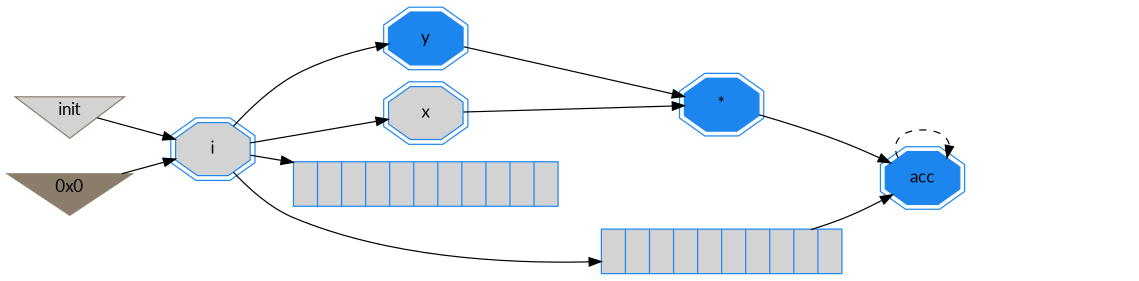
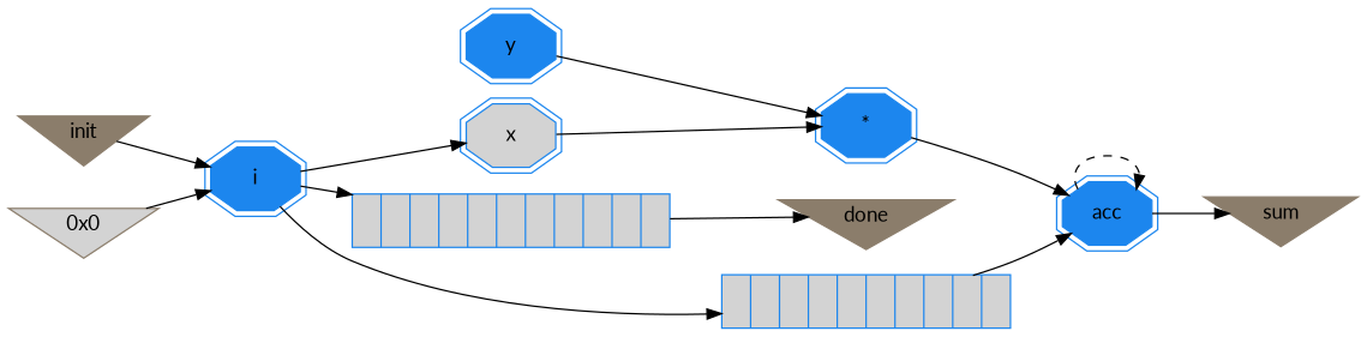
  digraph {
    fontname=Lato
    rankdir=LR
    node [color=dodgerblue2 fontname=Lato shape=doubleoctagon style=filled]
    edge [fontname=Lato]
-   n1 [label=i fillcolor=lightgray]
+   n1 [label=i]
    n2 [label=y]
    n3 [fillcolor=lightgray label="{||||||||||}" shape=record]
    n4 [fillcolor=lightgray label=x]
    n5 [fillcolor=lightgray label="{|||||||||}" shape=record]
    n6 [label="*"]
+   n7 [color=bisque4 label=done shape=invtriangle]
    n8 [label=acc]
-   n10 [color=bisque4 label=init shape=invtriangle fillcolor=lightgray]
-   n11 [color=bisque4 label="0x0" shape=invtriangle]
-   n1 -> n2
+   n9 [color=bisque4 label=sum shape=invtriangle]
+   n10 [color=bisque4 label=init shape=invtriangle]
+   n11 [color=bisque4 label="0x0" shape=invtriangle fillcolor=lightgray]
    n1 -> n3 [headport=input]
    n1 -> n4
    n1 -> n5 [headport=input]
    n2 -> n6
+   n3 -> n7
    n4 -> n6
    n5 -> n8
    n6 -> n8
    n8 -> n8 [style=dashed]
+   n8 -> n9
    n10 -> n1
    n11 -> n1
  }
